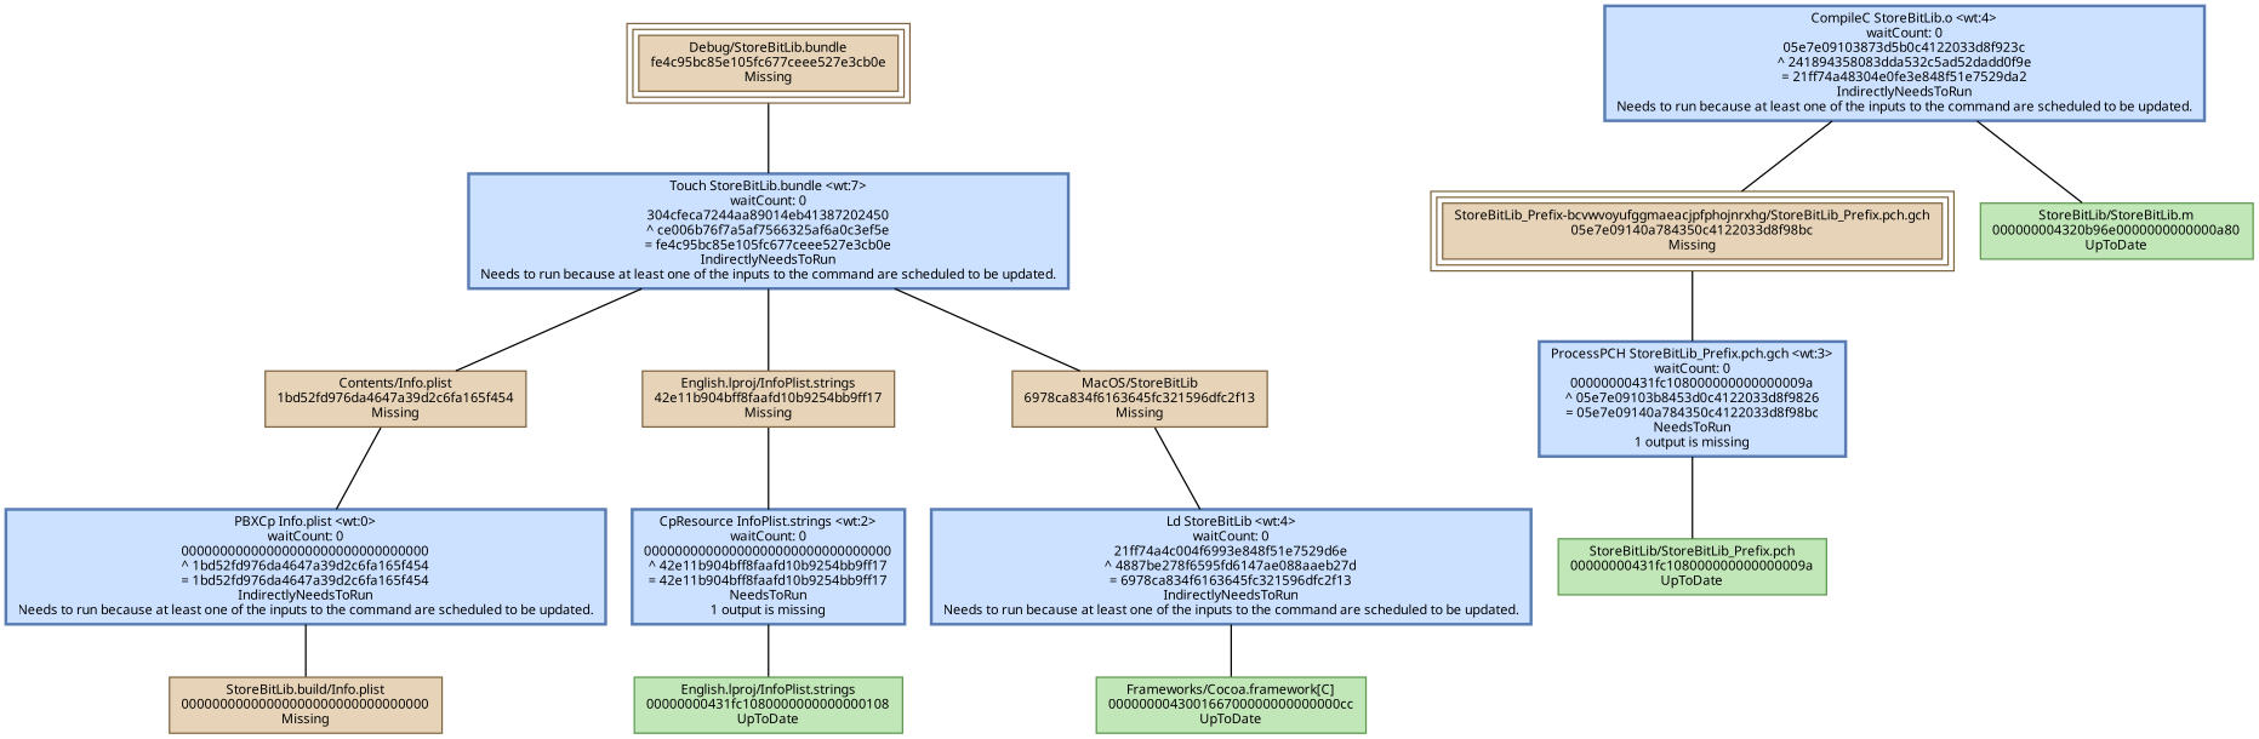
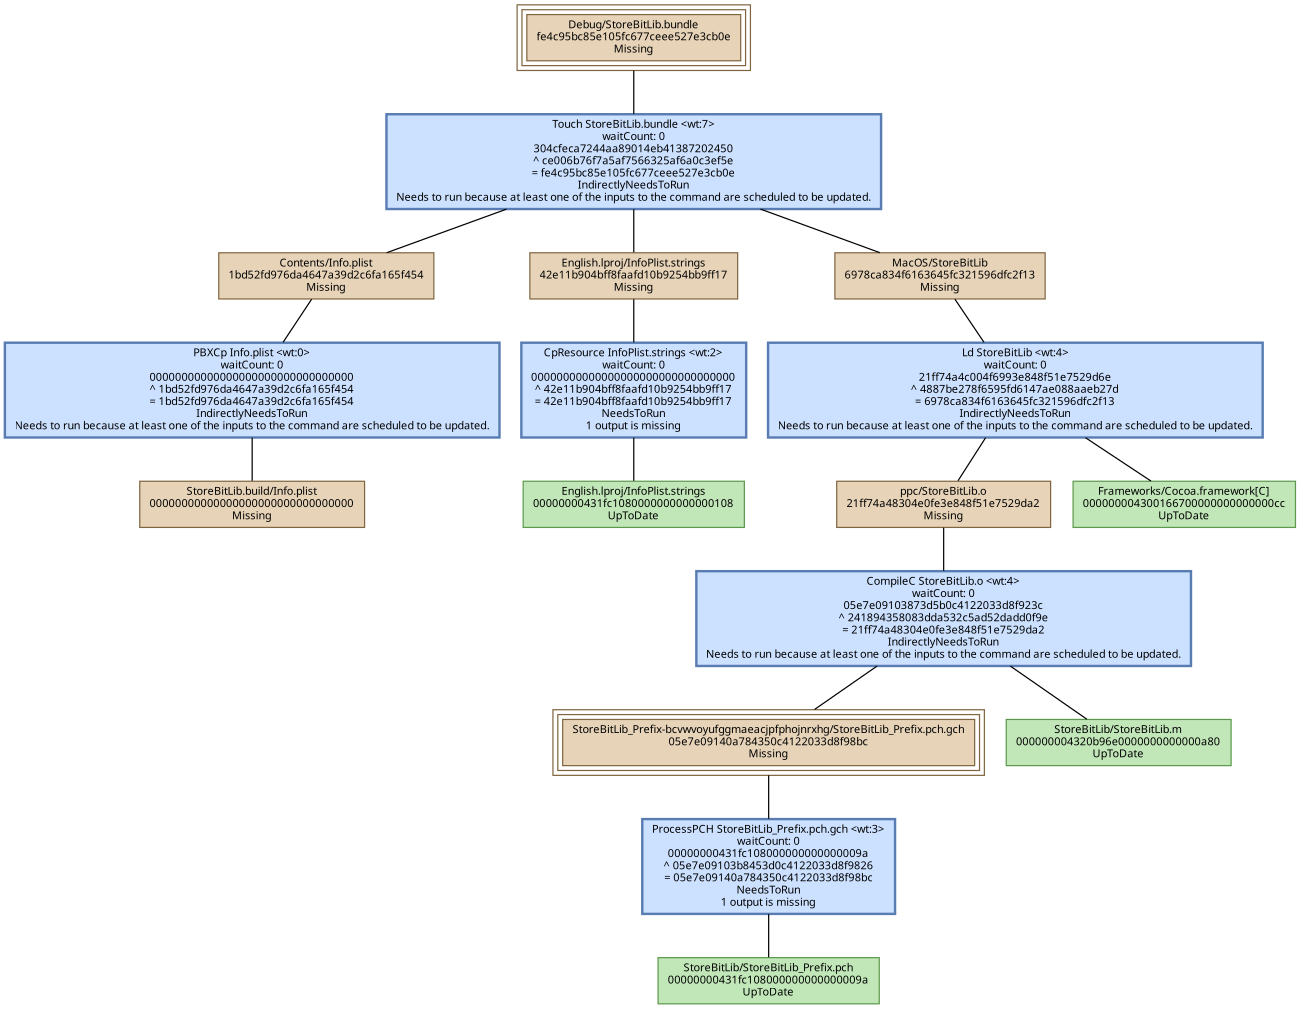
  digraph {
    concentrate=false
    node [color="0.1 0.5 0.5" fillcolor="0.1 0.2 0.9" fontname=Monaco fontsize=9 shape=box style=filled]
    edge [arrowhead=none arrowtail=normal color=black style=solid]
    n1 [label="Debug/StoreBitLib.bundle\nfe4c95bc85e105fc677ceee527e3cb0e\nMissing" peripheries=3]
    n2 [color="0.6 0.5 0.7" fillcolor="0.6 0.2 1.0" label="Touch StoreBitLib.bundle <wt:7>\nwaitCount: 0\n304cfeca7244aa89014eb41387202450\n^ ce006b76f7a5af7566325af6a0c3ef5e\n= fe4c95bc85e105fc677ceee527e3cb0e\nIndirectlyNeedsToRun\nNeeds to run because at least one of the inputs to the command are scheduled to be updated." style="filled,bold"]
    n3 [label="Contents/Info.plist\n1bd52fd976da4647a39d2c6fa165f454\nMissing"]
    n4 [color="0.6 0.5 0.7" fillcolor="0.6 0.2 1.0" label="PBXCp Info.plist <wt:0>\nwaitCount: 0\n00000000000000000000000000000000\n^ 1bd52fd976da4647a39d2c6fa165f454\n= 1bd52fd976da4647a39d2c6fa165f454\nIndirectlyNeedsToRun\nNeeds to run because at least one of the inputs to the command are scheduled to be updated." style="filled,bold"]
    n5 [label="StoreBitLib.build/Info.plist\n00000000000000000000000000000000\nMissing"]
    n6 [label="English.lproj/InfoPlist.strings\n42e11b904bff8faafd10b9254bb9ff17\nMissing"]
    n7 [color="0.6 0.5 0.7" fillcolor="0.6 0.2 1.0" label="CpResource InfoPlist.strings <wt:2>\nwaitCount: 0\n00000000000000000000000000000000\n^ 42e11b904bff8faafd10b9254bb9ff17\n= 42e11b904bff8faafd10b9254bb9ff17\nNeedsToRun\n1 output is missing" style="filled,bold"]
    n8 [color="0.3 0.5 0.6" fillcolor="0.3 0.2 0.9" label="English.lproj/InfoPlist.strings\n00000000431fc1080000000000000108\nUpToDate"]
+   n9 [label="ppc/StoreBitLib.o\n21ff74a48304e0fe3e848f51e7529da2\nMissing"]
    n10 [color="0.6 0.5 0.7" fillcolor="0.6 0.2 1.0" label="CompileC StoreBitLib.o <wt:4>\nwaitCount: 0\n05e7e09103873d5b0c4122033d8f923c\n^ 241894358083dda532c5ad52dadd0f9e\n= 21ff74a48304e0fe3e848f51e7529da2\nIndirectlyNeedsToRun\nNeeds to run because at least one of the inputs to the command are scheduled to be updated." style="filled,bold"]
    n11 [color="0.3 0.5 0.6" fillcolor="0.3 0.2 0.9" label="StoreBitLib/StoreBitLib_Prefix.pch\n00000000431fc108000000000000009a\nUpToDate"]
    n12 [label="StoreBitLib_Prefix-bcvwvoyufggmaeacjpfphojnrxhg/StoreBitLib_Prefix.pch.gch\n05e7e09140a784350c4122033d8f98bc\nMissing" peripheries=3]
    n13 [color="0.6 0.5 0.7" fillcolor="0.6 0.2 1.0" label="ProcessPCH StoreBitLib_Prefix.pch.gch <wt:3>\nwaitCount: 0\n00000000431fc108000000000000009a\n^ 05e7e09103b8453d0c4122033d8f9826\n= 05e7e09140a784350c4122033d8f98bc\nNeedsToRun\n1 output is missing" style="filled,bold"]
    n14 [color="0.3 0.5 0.6" fillcolor="0.3 0.2 0.9" label="StoreBitLib/StoreBitLib.m\n000000004320b96e0000000000000a80\nUpToDate"]
    n15 [label="MacOS/StoreBitLib\n6978ca834f6163645fc321596dfc2f13\nMissing"]
    n16 [color="0.6 0.5 0.7" fillcolor="0.6 0.2 1.0" label="Ld StoreBitLib <wt:4>\nwaitCount: 0\n21ff74a4c004f6993e848f51e7529d6e\n^ 4887be278f6595fd6147ae088aaeb27d\n= 6978ca834f6163645fc321596dfc2f13\nIndirectlyNeedsToRun\nNeeds to run because at least one of the inputs to the command are scheduled to be updated." style="filled,bold"]
    n17 [color="0.3 0.5 0.6" fillcolor="0.3 0.2 0.9" label="Frameworks/Cocoa.framework[C]\n000000004300166700000000000000cc\nUpToDate"]
    n1 -> n2
    n2 -> n3
    n2 -> n6
    n2 -> n15
    n3 -> n4
    n4 -> n5
    n6 -> n7
    n7 -> n8
+   n9 -> n10
    n10 -> n12
    n10 -> n14
    n12 -> n13
    n13 -> n11
    n15 -> n16
+   n16 -> n9
    n16 -> n17
  }
